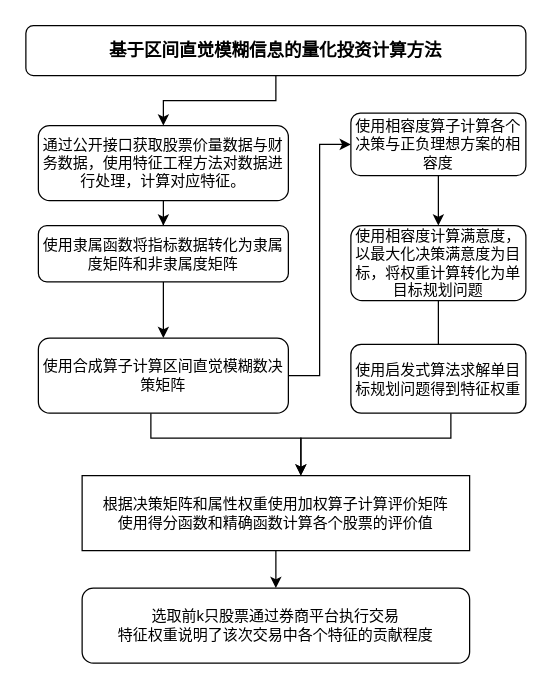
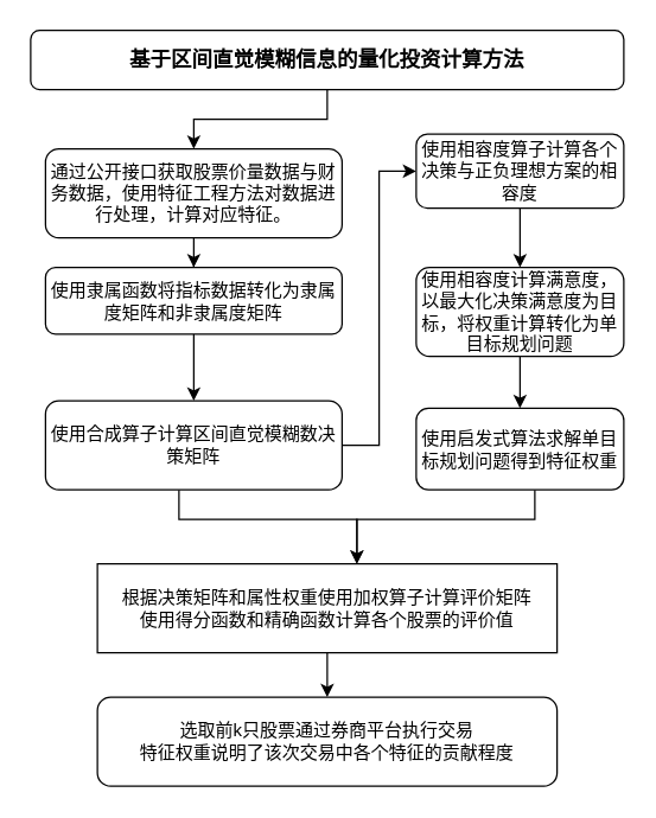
  <mxCell id="0" />
  <mxCell id="1" parent="0" />
  <mxCell id="2" value="" style="edgeStyle=orthogonalEdgeStyle;rounded=0;orthogonalLoop=1;jettySize=auto;html=1;entryX=0.5;entryY=0;entryDx=0;entryDy=0;" parent="1" source="3" target="5" edge="1"><mxGeometry relative="1" as="geometry" /></mxCell>
  <mxCell id="3" value="&lt;b&gt;&lt;font style=&quot;font-size: 14px&quot;&gt;基于区间直觉模糊信息的量化投资计算方法&lt;/font&gt;&lt;/b&gt;" style="rounded=1;whiteSpace=wrap;html=1;fontSize=12;glass=0;strokeWidth=1;shadow=0;" parent="1" vertex="1"><mxGeometry x="20" y="20" width="400" height="40" as="geometry" /></mxCell>
  <mxCell id="4" style="edgeStyle=orthogonalEdgeStyle;rounded=0;orthogonalLoop=1;jettySize=auto;html=1;" parent="1" source="5" target="7" edge="1"><mxGeometry relative="1" as="geometry" /></mxCell>
  <mxCell id="5" value="通过公开接口获取股票价量数据与财务数据，使用特征工程方法对数据进行处理，计算对应特征。" style="rounded=1;whiteSpace=wrap;html=1;" parent="1" vertex="1"><mxGeometry x="30" y="100" width="200" height="60" as="geometry" /></mxCell>
  <mxCell id="6" style="edgeStyle=orthogonalEdgeStyle;rounded=0;orthogonalLoop=1;jettySize=auto;html=1;entryX=0.5;entryY=0;entryDx=0;entryDy=0;" parent="1" source="7" target="10" edge="1"><mxGeometry relative="1" as="geometry" /></mxCell>
  <mxCell id="7" value="使用隶属函数将指标数据转化为隶属度矩阵和非隶属度矩阵" style="rounded=1;whiteSpace=wrap;html=1;" parent="1" vertex="1"><mxGeometry x="30" y="180" width="200" height="45" as="geometry" /></mxCell>
  <mxCell id="8" style="edgeStyle=orthogonalEdgeStyle;rounded=0;orthogonalLoop=1;jettySize=auto;html=1;entryX=0;entryY=0.5;entryDx=0;entryDy=0;" parent="1" source="10" target="14" edge="1"><mxGeometry relative="1" as="geometry" /></mxCell>
  <mxCell id="9" style="edgeStyle=orthogonalEdgeStyle;rounded=0;orthogonalLoop=1;jettySize=auto;html=1;" parent="1" source="10" target="18" edge="1"><mxGeometry relative="1" as="geometry"><Array as="points"><mxPoint x="120" y="350" /><mxPoint x="240" y="350" /></Array></mxGeometry></mxCell>
  <mxCell id="10" value="使用合成算子计算区间直觉模糊数决策矩阵" style="rounded=1;whiteSpace=wrap;html=1;" parent="1" vertex="1"><mxGeometry x="30" y="270" width="200" height="60" as="geometry" /></mxCell>
  <mxCell id="11" style="edgeStyle=orthogonalEdgeStyle;rounded=0;orthogonalLoop=1;jettySize=auto;html=1;" parent="1" source="12" target="18" edge="1"><mxGeometry relative="1" as="geometry"><Array as="points"><mxPoint x="360" y="350" /><mxPoint x="240" y="350" /></Array></mxGeometry></mxCell>
  <mxCell id="12" value="使用启发式算法求解单目标规划问题得到特征权重" style="rounded=1;whiteSpace=wrap;html=1;" parent="1" vertex="1"><mxGeometry x="280" y="275" width="140" height="55" as="geometry" /></mxCell>
  <mxCell id="13" style="edgeStyle=orthogonalEdgeStyle;rounded=0;orthogonalLoop=1;jettySize=auto;html=1;entryX=0.5;entryY=0;entryDx=0;entryDy=0;" parent="1" source="14" target="16" edge="1"><mxGeometry relative="1" as="geometry" /></mxCell>
  <mxCell id="14" value="使用相容度算子计算各个决策与正负理想方案的相容度" style="rounded=1;whiteSpace=wrap;html=1;" parent="1" vertex="1"><mxGeometry x="280" y="90" width="140" height="50" as="geometry" /></mxCell>
- <mxCell id="15" style="edgeStyle=orthogonalEdgeStyle;rounded=0;orthogonalLoop=1;jettySize=auto;html=1;entryX=0.5;entryY=0;entryDx=0;entryDy=0;endArrow=none;" parent="1" source="16" target="12" edge="1"><mxGeometry relative="1" as="geometry" /></mxCell>
+ <mxCell id="15" style="edgeStyle=orthogonalEdgeStyle;rounded=0;orthogonalLoop=1;jettySize=auto;html=1;entryX=0.5;entryY=0;entryDx=0;entryDy=0;" parent="1" source="16" target="12" edge="1"><mxGeometry relative="1" as="geometry" /></mxCell>
  <mxCell id="16" value="使用相容度计算满意度，以最大化决策满意度为目标，将权重计算转化为单目标规划问题" style="rounded=1;whiteSpace=wrap;html=1;" parent="1" vertex="1"><mxGeometry x="280" y="180" width="140" height="60" as="geometry" /></mxCell>
  <mxCell id="17" value="" style="edgeStyle=orthogonalEdgeStyle;rounded=0;orthogonalLoop=1;jettySize=auto;html=1;" parent="1" source="18" target="20" edge="1"><mxGeometry relative="1" as="geometry"><Array as="points"><mxPoint x="240" y="470" /><mxPoint x="240" y="470" /></Array></mxGeometry></mxCell>
  <mxCell id="18" value="根据决策矩阵和属性权重使用加权算子计算评价矩阵&lt;br&gt;使用得分函数和精确函数计算各个股票的评价值" style="whiteSpace=wrap;html=1;rounded=0;" parent="1" vertex="1"><mxGeometry x="65" y="380" width="310" height="60" as="geometry" /></mxCell>
  <mxCell id="19" style="edgeStyle=orthogonalEdgeStyle;rounded=0;orthogonalLoop=1;jettySize=auto;html=1;exitX=0.5;exitY=1;exitDx=0;exitDy=0;" parent="1" source="12" target="12" edge="1"><mxGeometry relative="1" as="geometry" /></mxCell>
  <mxCell id="20" value="&lt;span&gt;选取前k只股票通过券商平台执行交易&lt;br&gt;特征权重说明了该次交易中各个特征的贡献程度&lt;/span&gt;" style="rounded=1;whiteSpace=wrap;html=1;" parent="1" vertex="1"><mxGeometry x="65" y="470" width="310" height="60" as="geometry" /></mxCell>
